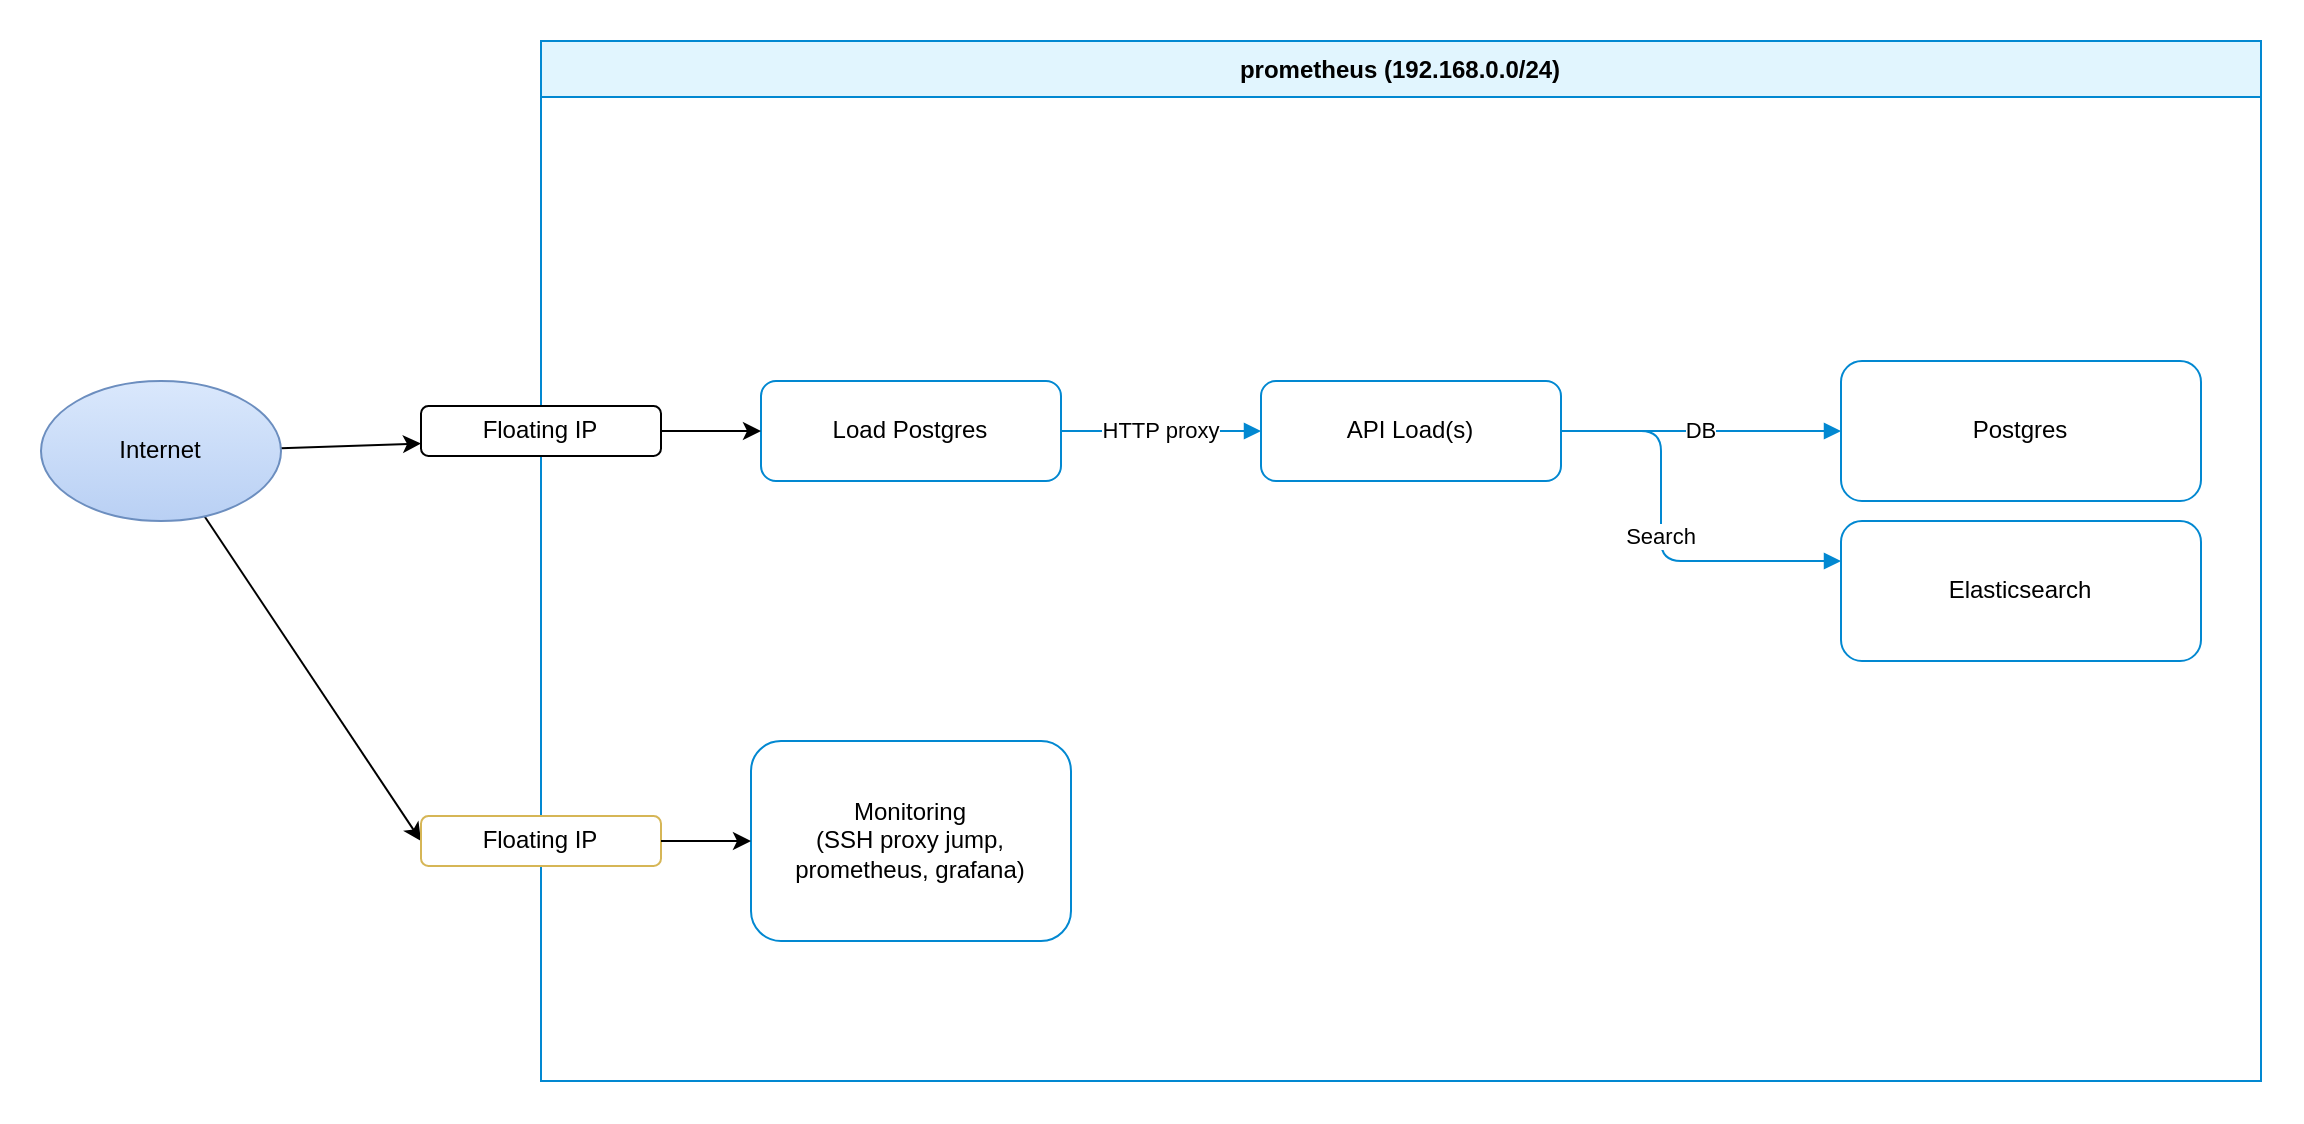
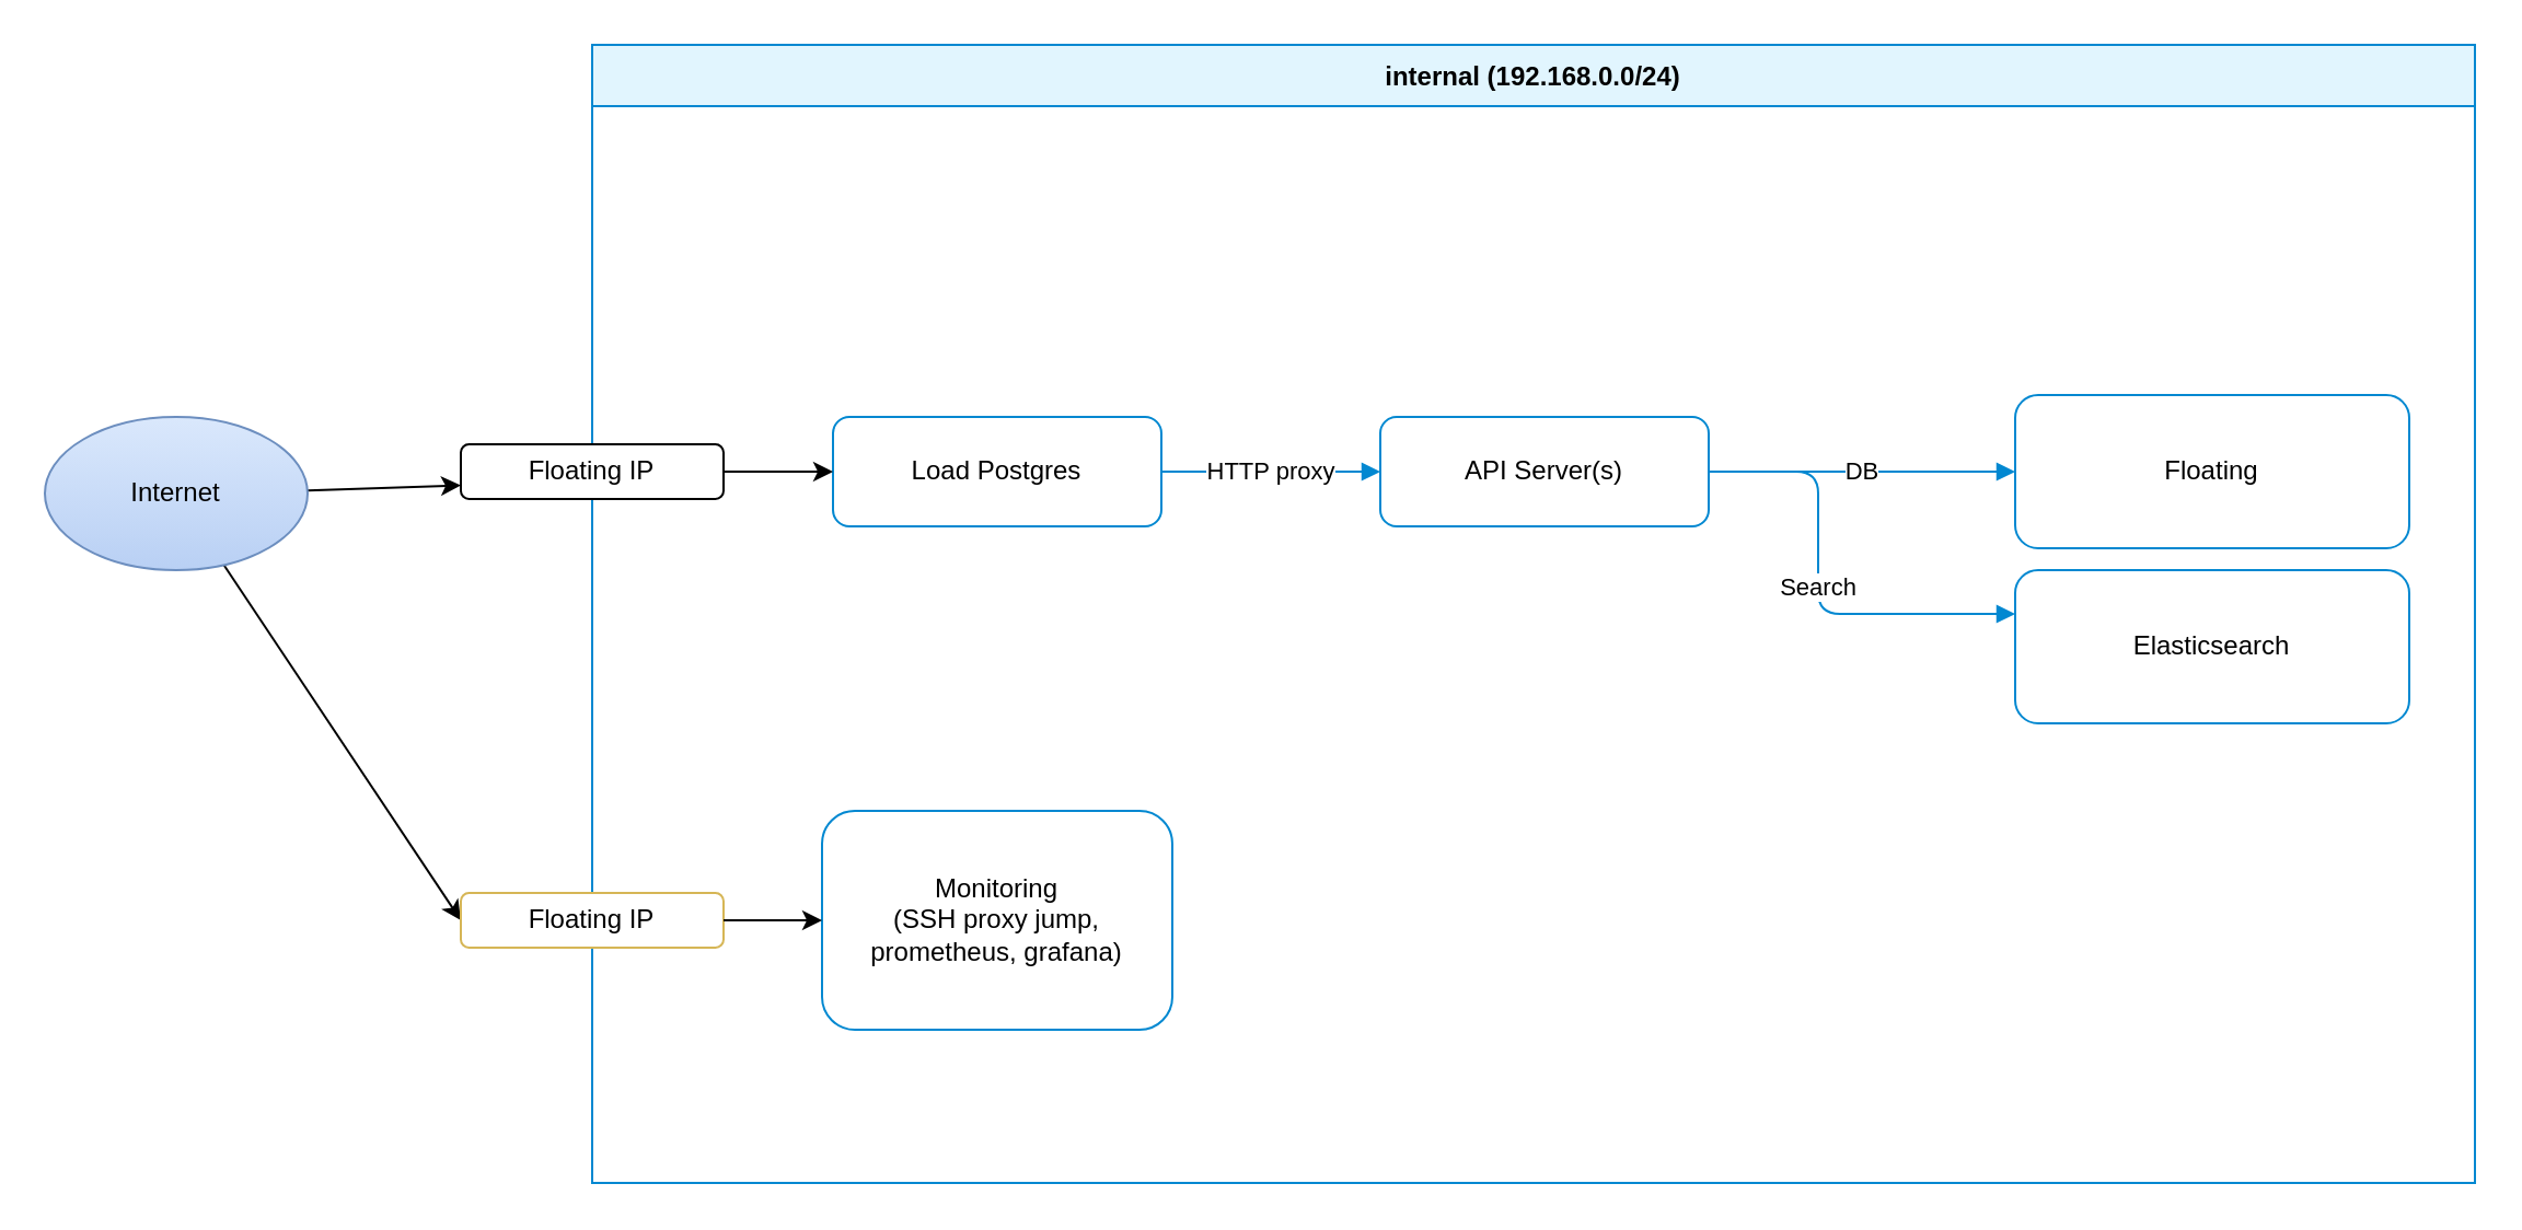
  <mxCell id="0" />
  <mxCell id="1" parent="0" />
  <mxCell id="2" style="edgeStyle=none;html=1;entryX=0;entryY=0.75;entryDx=0;entryDy=0;" edge="1" parent="1" source="4" target="15"><mxGeometry relative="1" as="geometry" /></mxCell>
  <mxCell id="3" style="edgeStyle=none;html=1;entryX=0;entryY=0.5;entryDx=0;entryDy=0;" edge="1" parent="1" source="4" target="16"><mxGeometry relative="1" as="geometry" /></mxCell>
  <mxCell id="4" value="Internet" style="ellipse;whiteSpace=wrap;html=1;fillColor=#dae8fc;strokeColor=#6c8ebf;gradientColor=#b9d0f4;shadow=0;" parent="1" vertex="1"><mxGeometry x="20" y="190" width="120" height="70" as="geometry" /></mxCell>
- <mxCell id="5" value="prometheus (192.168.0.0/24)" style="swimlane;horizontal=1;startSize=28;rounded=0;fillColor=#e1f5fe;strokeColor=#0288d1;" parent="1" vertex="1"><mxGeometry x="270" y="20" width="860" height="520" as="geometry" /></mxCell>
+ <mxCell id="5" value="internal (192.168.0.0/24)" style="swimlane;horizontal=1;startSize=28;rounded=0;fillColor=#e1f5fe;strokeColor=#0288d1;" parent="1" vertex="1"><mxGeometry x="270" y="20" width="860" height="520" as="geometry" /></mxCell>
  <mxCell id="6" value="Load Postgres" style="rounded=1;whiteSpace=wrap;html=1;fillColor=#ffffff;strokeColor=#0288d1;" parent="5" vertex="1"><mxGeometry x="110" y="170" width="150" height="50" as="geometry" /></mxCell>
- <mxCell id="7" value="API Load(s)" style="rounded=1;whiteSpace=wrap;html=1;fillColor=#ffffff;strokeColor=#0288d1;" parent="5" vertex="1"><mxGeometry x="360" y="170" width="150" height="50" as="geometry" /></mxCell>
- <mxCell id="8" value="Postgres" style="rounded=1;whiteSpace=wrap;html=1;fillColor=#ffffff;strokeColor=#0288d1;" parent="5" vertex="1"><mxGeometry x="650" y="160" width="180" height="70" as="geometry" /></mxCell>
+ <mxCell id="7" value="API Server(s)" style="rounded=1;whiteSpace=wrap;html=1;fillColor=#ffffff;strokeColor=#0288d1;" parent="5" vertex="1"><mxGeometry x="360" y="170" width="150" height="50" as="geometry" /></mxCell>
+ <mxCell id="8" value="Floating" style="rounded=1;whiteSpace=wrap;html=1;fillColor=#ffffff;strokeColor=#0288d1;" parent="5" vertex="1"><mxGeometry x="650" y="160" width="180" height="70" as="geometry" /></mxCell>
  <mxCell id="9" value="Elasticsearch" style="rounded=1;whiteSpace=wrap;html=1;fillColor=#ffffff;strokeColor=#0288d1;" parent="5" vertex="1"><mxGeometry x="650" y="240" width="180" height="70" as="geometry" /></mxCell>
  <mxCell id="10" value="Monitoring&lt;br&gt;(SSH proxy jump, prometheus, grafana)" style="rounded=1;whiteSpace=wrap;html=1;fillColor=#ffffff;strokeColor=#0288d1;" parent="5" vertex="1"><mxGeometry x="105" y="350" width="160" height="100" as="geometry" /></mxCell>
  <mxCell id="11" value="HTTP proxy" style="edgeStyle=elbowEdgeStyle;endArrow=block;html=1;strokeColor=#0288d1;" parent="5" source="6" target="7" edge="1"><mxGeometry relative="1" as="geometry" /></mxCell>
  <mxCell id="12" value="DB" style="edgeStyle=elbowEdgeStyle;endArrow=block;html=1;strokeColor=#0288d1;" parent="5" source="7" target="8" edge="1"><mxGeometry relative="1" as="geometry" /></mxCell>
  <mxCell id="13" value="Search" style="edgeStyle=elbowEdgeStyle;endArrow=block;html=1;strokeColor=#0288d1;" parent="5" source="7" target="9" edge="1"><mxGeometry relative="1" as="geometry"><Array as="points"><mxPoint x="560" y="260" /></Array></mxGeometry></mxCell>
  <mxCell id="14" style="edgeStyle=none;html=1;entryX=0;entryY=0.5;entryDx=0;entryDy=0;" edge="1" parent="5" source="15" target="6"><mxGeometry relative="1" as="geometry" /></mxCell>
  <mxCell id="15" value="Floating IP" style="rounded=1;whiteSpace=wrap;html=1;" parent="5" vertex="1"><mxGeometry x="-60" y="182.5" width="120" height="25" as="geometry" /></mxCell>
  <mxCell id="16" value="Floating IP" style="rounded=1;whiteSpace=wrap;html=1;fillColor=#ffffff;strokeColor=#d6b656;" parent="5" vertex="1"><mxGeometry x="-60" y="387.5" width="120" height="25" as="geometry" /></mxCell>
  <mxCell id="17" style="edgeStyle=none;html=1;entryX=0;entryY=0.5;entryDx=0;entryDy=0;" edge="1" parent="5" source="16" target="10"><mxGeometry relative="1" as="geometry" /></mxCell>
